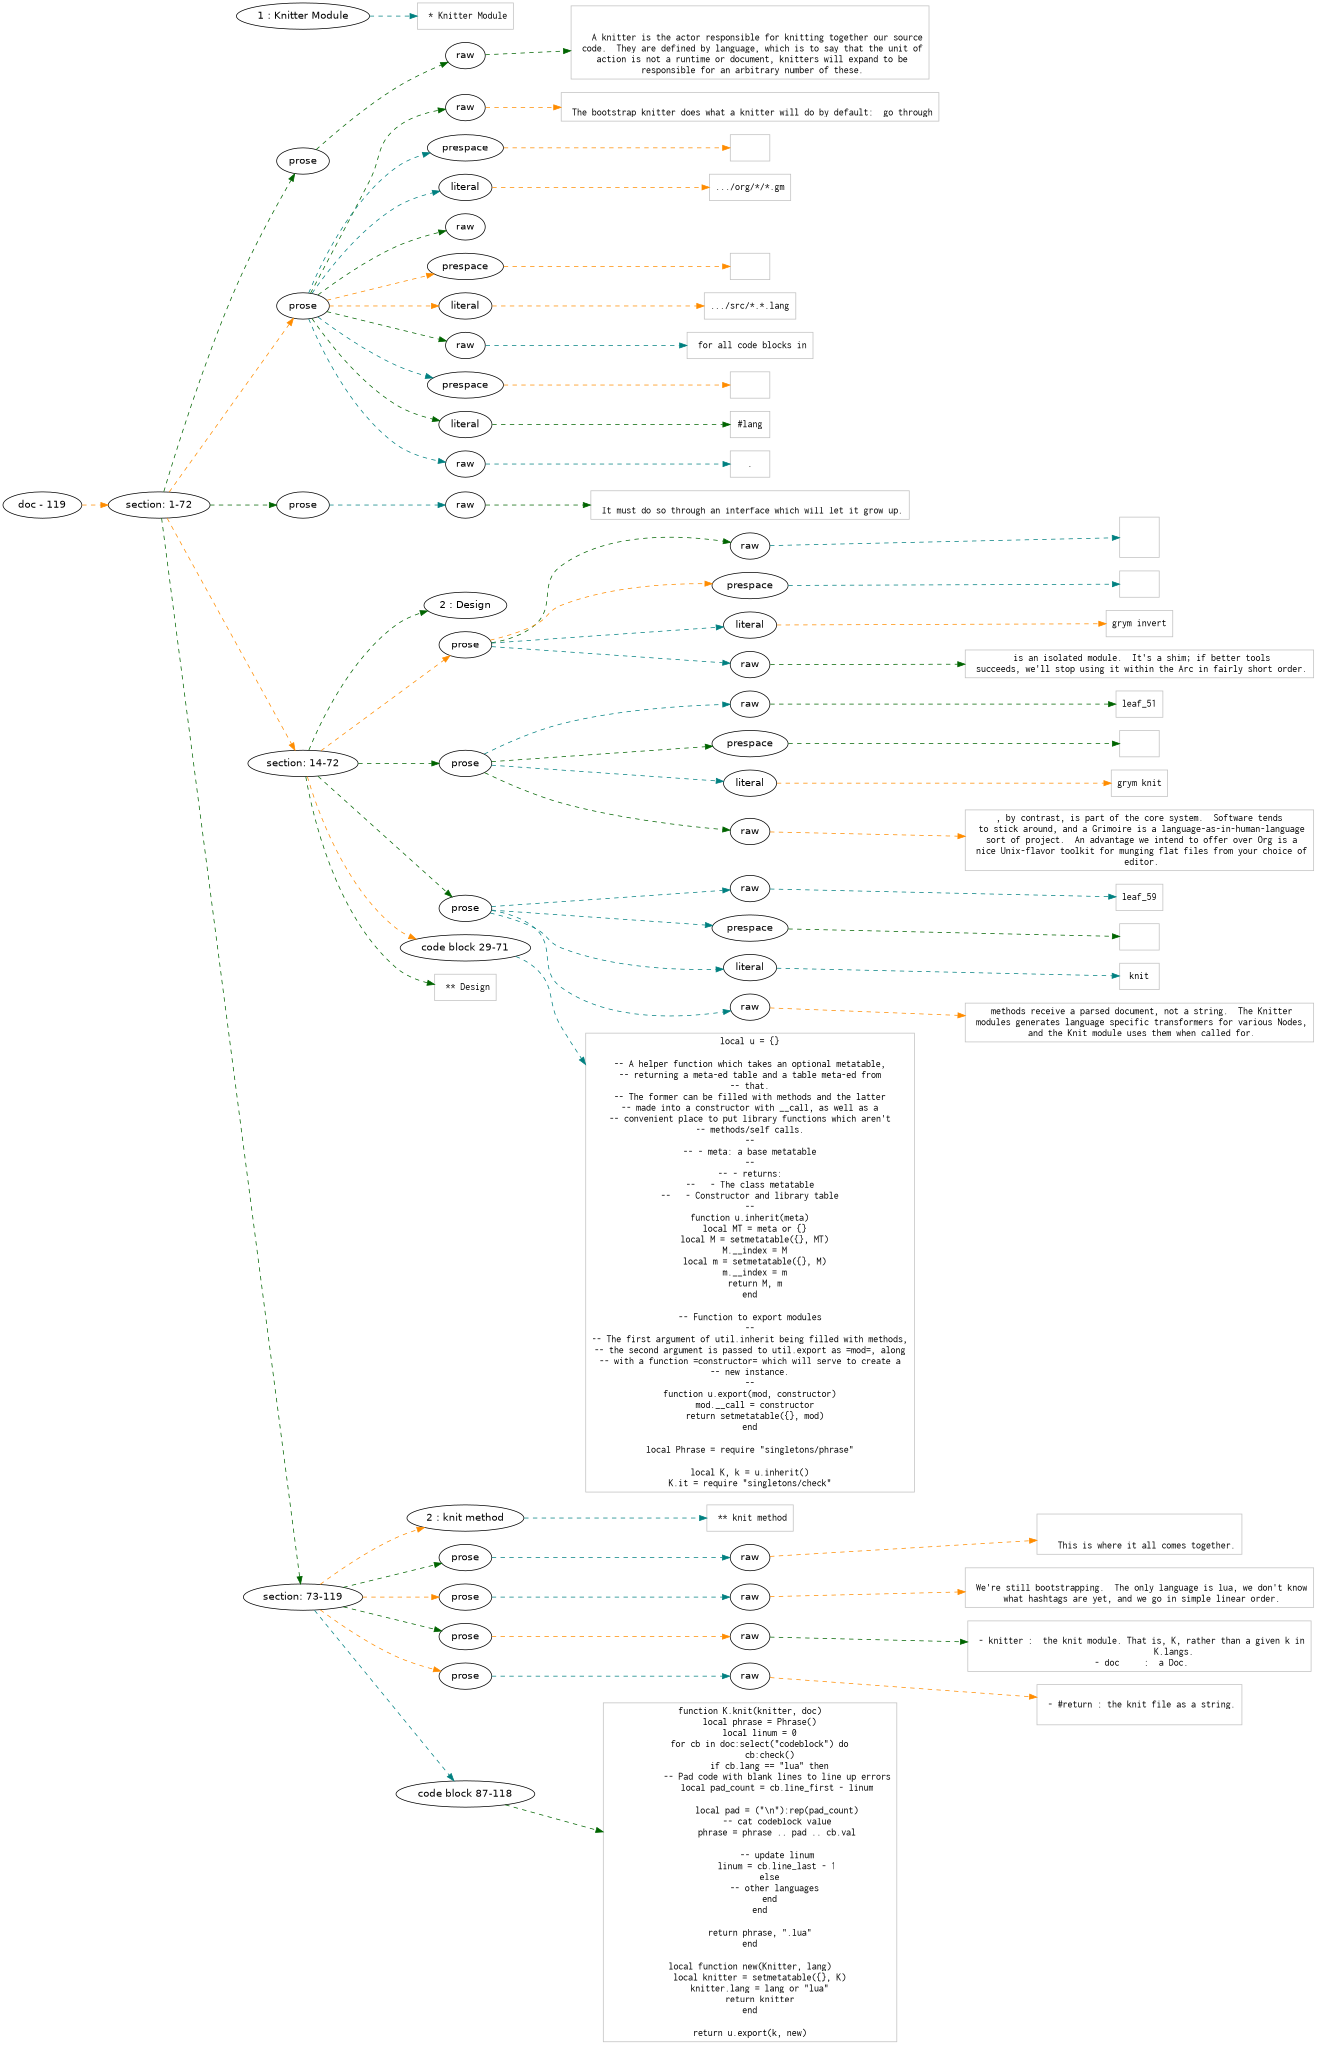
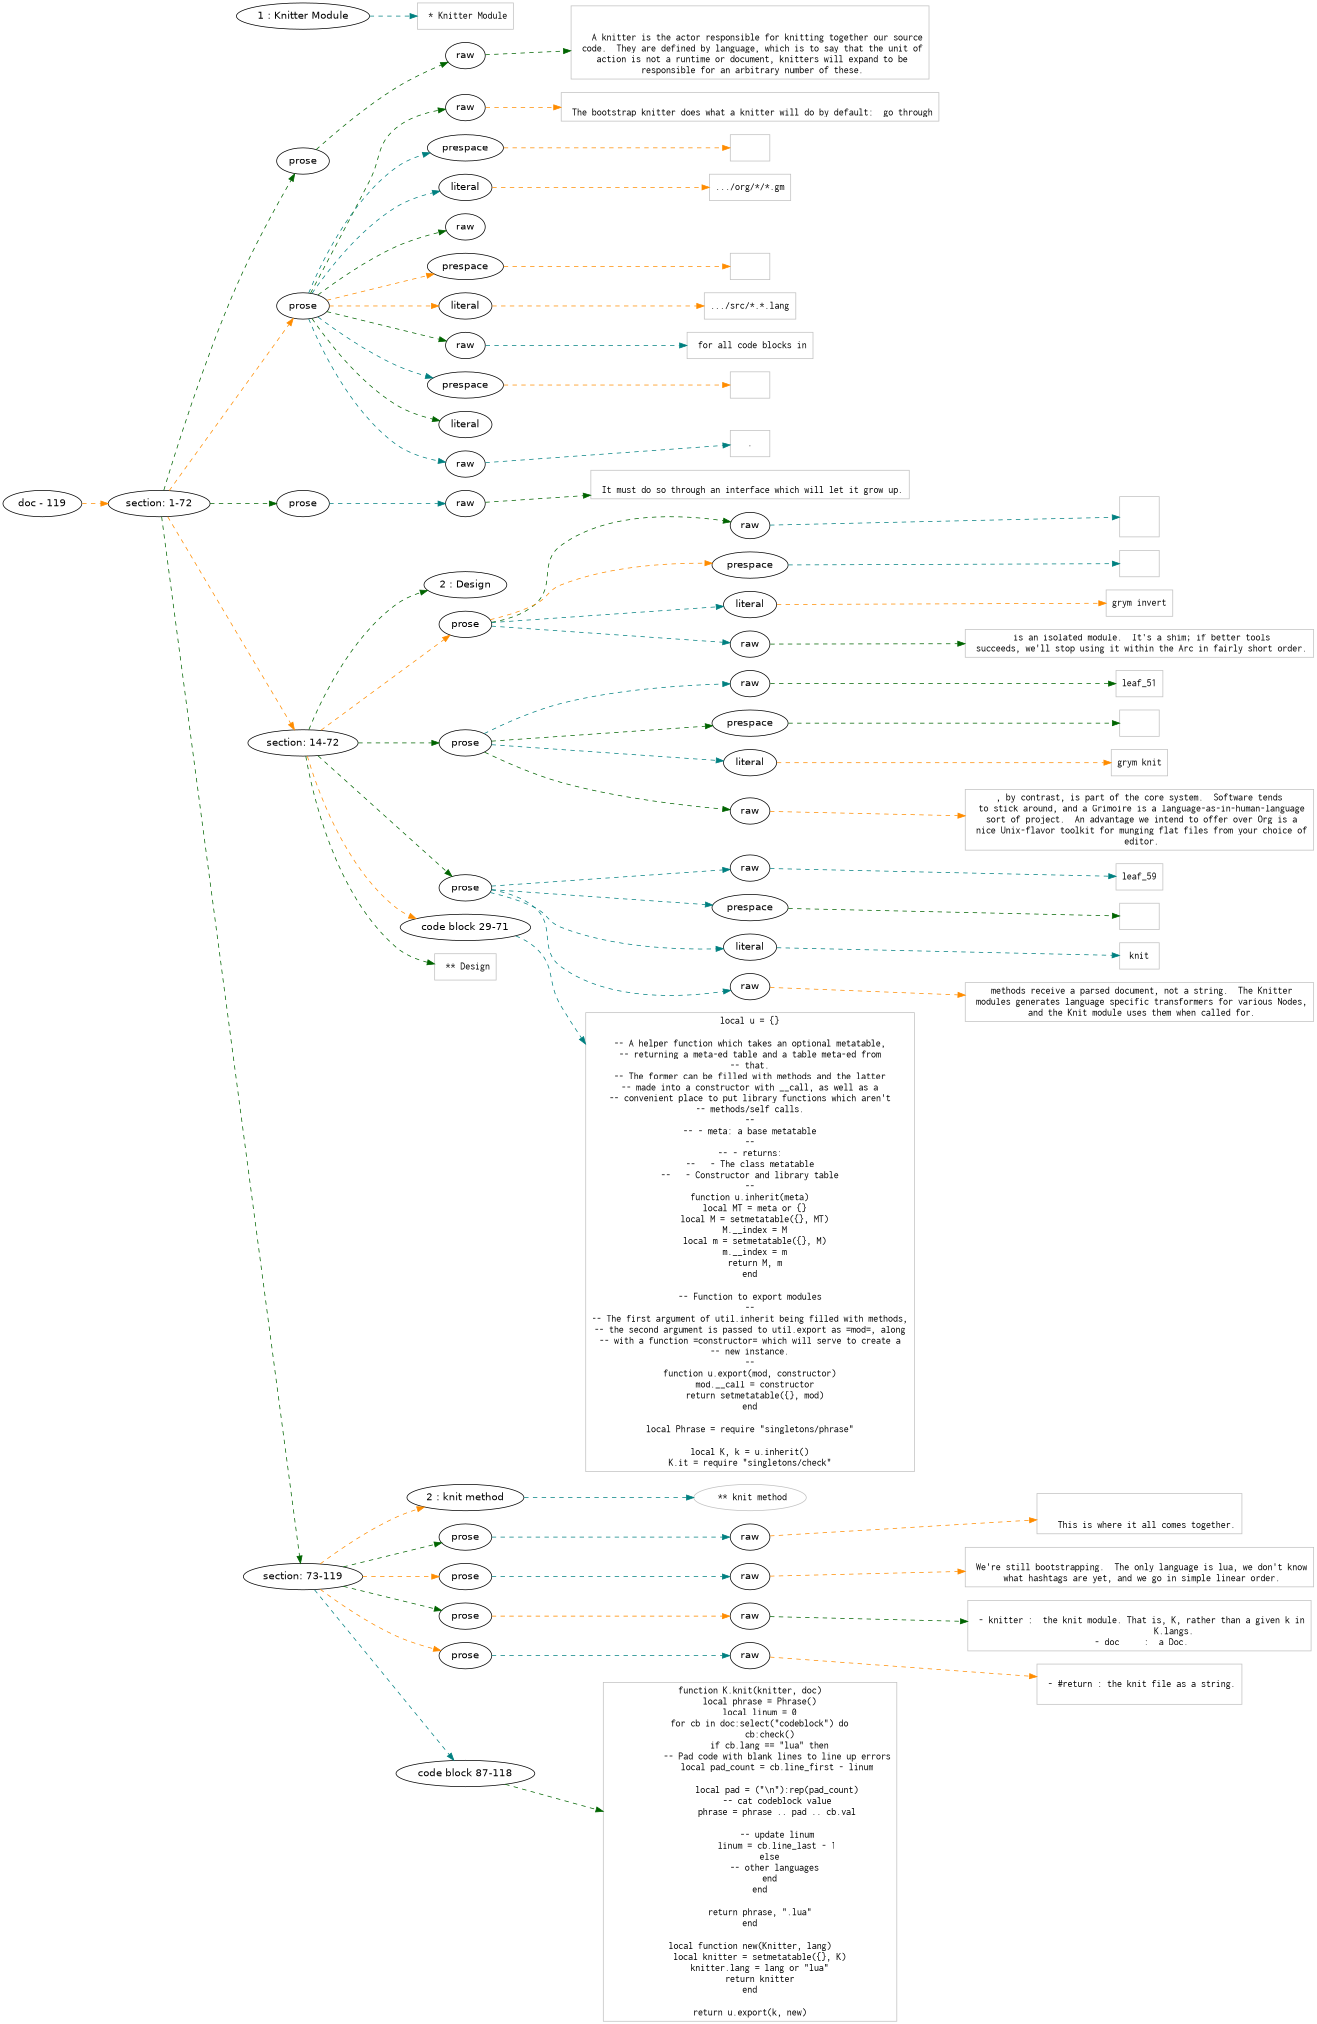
  digraph {
    rankdir=LR
    node [fontname=Helvetica]
    edge [color=darkgreen style=dashed]
    n1 [label="section: 1-72"]
    n2 [label="1 : Knitter Module"]
    n3 [label=prose]
    n4 [label=prose]
    n5 [label=prose]
    n6 [label="section: 14-72"]
    n7 [label="section: 73-119"]
    n8 [label=raw]
    n9 [label=raw]
    n10 [label=prespace]
    n11 [label=literal]
    n12 [label=raw]
    n13 [label=prespace]
    n14 [label=literal]
    n15 [label=raw]
    n16 [label=prespace]
    n17 [label=literal]
    n18 [label=raw]
    n19 [label=raw]
    n20 [label="2 : Design"]
    n21 [label=prose]
    n22 [label=prose]
    n23 [label=prose]
    n24 [label="code block 29-71"]
    n25 [label=raw]
    n26 [label=prespace]
    n27 [label=literal]
    n28 [label=raw]
    n29 [label=raw]
    n30 [label=prespace]
    n31 [label=literal]
    n32 [label=raw]
    n33 [label=raw]
    n34 [label=prespace]
    n35 [label=literal]
    n36 [label=raw]
    n37 [label="2 : knit method"]
    n38 [label=prose]
    n39 [label=prose]
    n40 [label=prose]
    n41 [label=prose]
    n42 [label="code block 87-118"]
    n43 [label=raw]
    n44 [label=raw]
    n45 [label=raw]
    n46 [label=raw]
    n47 [color=Gray fontname=Inconsolata label=" * Knitter Module" shape=rectangle]
    n48 [color=Gray fontname=Inconsolata label=" ** Design" shape=rectangle]
    n49 [color=Gray fontname=Inconsolata label="\n\n   A knitter is the actor responsible for knitting together our source\n code.  They are defined by language, which is to say that the unit of\n action is not a runtime or document, knitters will expand to be\n responsible for an arbitrary number of these.\n" shape=rectangle]
    n50 [color=Gray fontname=Inconsolata label="\n The bootstrap knitter does what a knitter will do by default:  go through" shape=rectangle]
    n51 [color=Gray fontname=Inconsolata label=" " shape=rectangle]
    n52 [color=Gray fontname=Inconsolata label=".../org/*/*.gm" shape=rectangle]
    n53 [color=Gray fontname=Inconsolata label=" " shape=rectangle]
    n54 [color=Gray fontname=Inconsolata label=".../src/*.*.lang" shape=rectangle]
    n55 [color=Gray fontname=Inconsolata label=" for all code blocks in" shape=rectangle]
    n56 [color=Gray fontname=Inconsolata label=" " shape=rectangle]
-   n57 [color=Gray fontname=Inconsolata label="#lang" shape=rectangle]
    n58 [color=Gray fontname=Inconsolata label=".\n" shape=rectangle]
    n59 [color=Gray fontname=Inconsolata label="\n It must do so through an interface which will let it grow up.\n" shape=rectangle]
    n60 [color=Gray fontname=Inconsolata label="local u = {}\n\n-- A helper function which takes an optional metatable,\n-- returning a meta-ed table and a table meta-ed from\n-- that.\n-- The former can be filled with methods and the latter\n-- made into a constructor with __call, as well as a\n-- convenient place to put library functions which aren't\n-- methods/self calls.\n--\n-- - meta: a base metatable\n--\n-- - returns:\n--   - The class metatable\n--   - Constructor and library table\n--\nfunction u.inherit(meta)\n  local MT = meta or {}\n  local M = setmetatable({}, MT)\n  M.__index = M\n  local m = setmetatable({}, M)\n  m.__index = m\n  return M, m\nend\n\n-- Function to export modules\n--\n-- The first argument of util.inherit being filled with methods,\n-- the second argument is passed to util.export as =mod=, along\n-- with a function =constructor= which will serve to create a\n-- new instance.\n--\nfunction u.export(mod, constructor)\n  mod.__call = constructor\n  return setmetatable({}, mod)\nend\n\nlocal Phrase = require \"singletons/phrase\"\n\nlocal K, k = u.inherit()\nK.it = require \"singletons/check\"" shape=rectangle]
    n61 [color=Gray fontname=Inconsolata label="\n\n  " shape=rectangle]
    n62 [color=Gray fontname=Inconsolata label=" " shape=rectangle]
    n63 [color=Gray fontname=Inconsolata label="grym invert" shape=rectangle]
    n64 [color=Gray fontname=Inconsolata label=" is an isolated module.  It's a shim; if better tools\n succeeds, we'll stop using it within the Arc in fairly short order.\n" shape=rectangle]
    leaf_51 [color=Gray fontname=Inconsolata shape=rectangle]
    n66 [color=Gray fontname=Inconsolata label=" " shape=rectangle]
    n67 [color=Gray fontname=Inconsolata label="grym knit" shape=rectangle]
    n68 [color=Gray fontname=Inconsolata label=", by contrast, is part of the core system.  Software tends\n to stick around, and a Grimoire is a language-as-in-human-language\n sort of project.  An advantage we intend to offer over Org is a\n nice Unix-flavor toolkit for munging flat files from your choice of\n editor.\n" shape=rectangle]
    leaf_59 [color=Gray fontname=Inconsolata shape=rectangle]
    n70 [color=Gray fontname=Inconsolata label=" " shape=rectangle]
    n71 [color=Gray fontname=Inconsolata label=knit shape=rectangle]
    n72 [color=Gray fontname=Inconsolata label=" methods receive a parsed document, not a string.  The Knitter\n modules generates language specific transformers for various Nodes,\n and the Knit module uses them when called for.\n" shape=rectangle]
-   n73 [color=Gray fontname=Inconsolata label=" ** knit method" shape=rectangle]
+   n73 [color=Gray fontname=Inconsolata label=" ** knit method" shape=ellipse]
    n74 [color=Gray fontname=Inconsolata label="function K.knit(knitter, doc)\n    local phrase = Phrase()\n    local linum = 0\n    for cb in doc:select(\"codeblock\") do\n        cb:check()\n        if cb.lang == \"lua\" then\n           -- Pad code with blank lines to line up errors\n           local pad_count = cb.line_first - linum\n\n           local pad = (\"\\n\"):rep(pad_count)\n           -- cat codeblock value\n           phrase = phrase .. pad .. cb.val\n\n           -- update linum\n           linum = cb.line_last - 1\n        else\n          -- other languages\n        end\n    end\n\n    return phrase, \".lua\"\nend\n\nlocal function new(Knitter, lang)\n    local knitter = setmetatable({}, K)\n    knitter.lang = lang or \"lua\"\n    return knitter\nend\n\nreturn u.export(k, new)" shape=rectangle]
    n75 [color=Gray fontname=Inconsolata label="\n\n   This is where it all comes together.\n" shape=rectangle]
    n76 [color=Gray fontname=Inconsolata label="\n We're still bootstrapping.  The only language is lua, we don't know\n what hashtags are yet, and we go in simple linear order.\n" shape=rectangle]
    n77 [color=Gray fontname=Inconsolata label="\n - knitter :  the knit module. That is, K, rather than a given k in\n              K.langs.\n - doc     :  a Doc.\n" shape=rectangle]
    n78 [color=Gray fontname=Inconsolata label="\n - #return : the knit file as a string.\n\n" shape=rectangle]
    n79 [label="doc - 119"]
    subgraph sub_1 {
      rank=same
      n1
    }
    subgraph sub_2 {
      rank=same
      n2
      n3
      n4
      n5
      n6
      n7
    }
    subgraph sub_3 {
      rank=same
      n8
    }
    subgraph sub_4 {
      rank=same
      n9
      n10
      n11
      n12
      n13
      n14
      n15
      n16
      n17
      n18
    }
    subgraph sub_5 {
      rank=same
      n19
    }
    subgraph sub_6 {
      rank=same
      n20
      n21
      n22
      n23
      n24
    }
    subgraph sub_7 {
      rank=same
      n25
      n26
      n27
      n28
    }
    subgraph sub_8 {
      rank=same
      n29
      n30
      n31
      n32
    }
    subgraph sub_9 {
      rank=same
      n33
      n34
      n35
      n36
    }
    subgraph sub_10 {
      rank=same
      n37
      n38
      n39
      n40
      n41
      n42
    }
    subgraph sub_11 {
      rank=same
      n43
    }
    subgraph sub_12 {
      rank=same
      n44
    }
    subgraph sub_13 {
      rank=same
      n45
    }
    subgraph sub_14 {
      rank=same
      n46
    }
    n1 -> n3
    n1 -> n4 [color=darkorange]
    n1 -> n5
    n1 -> n6 [color=darkorange]
    n1 -> n7
    n2 -> n47 [color=teal]
    n3 -> n8
    n4 -> n9
    n4 -> n10 [color=teal]
    n4 -> n11 [color=teal]
    n4 -> n12
    n4 -> n13 [color=darkorange]
    n4 -> n14 [color=darkorange]
    n4 -> n15
    n4 -> n16 [color=teal]
    n4 -> n17
    n4 -> n18 [color=teal]
    n5 -> n19 [color=teal]
    n6 -> n20
    n6 -> n21 [color=darkorange]
    n6 -> n22
    n6 -> n23
    n6 -> n24 [color=darkorange]
    n6 -> n48
    n7 -> n37 [color=darkorange]
    n7 -> n38
    n7 -> n39 [color=darkorange]
    n7 -> n40
    n7 -> n41 [color=darkorange]
    n7 -> n42 [color=teal]
    n8 -> n49
    n9 -> n50 [color=darkorange]
    n10 -> n51 [color=darkorange]
    n11 -> n52 [color=darkorange]
    n13 -> n53 [color=darkorange]
    n14 -> n54 [color=darkorange]
    n15 -> n55 [color=teal]
    n16 -> n56 [color=darkorange]
-   n17 -> n57
    n18 -> n58 [color=teal]
    n19 -> n59
    n21 -> n25
    n21 -> n26 [color=darkorange]
    n21 -> n27 [color=teal]
    n21 -> n28 [color=teal]
    n22 -> n29 [color=teal]
    n22 -> n30
    n22 -> n31 [color=teal]
    n22 -> n32
    n23 -> n33 [color=teal]
    n23 -> n34 [color=teal]
    n23 -> n35 [color=teal]
    n23 -> n36 [color=teal]
    n24 -> n60 [color=teal]
    n25 -> n61 [color=teal]
    n26 -> n62 [color=teal]
    n27 -> n63 [color=darkorange]
    n28 -> n64
    n29 -> leaf_51
    n30 -> n66
    n31 -> n67 [color=darkorange]
    n32 -> n68 [color=darkorange]
    n33 -> leaf_59 [color=teal]
    n34 -> n70
    n35 -> n71 [color=teal]
    n36 -> n72 [color=darkorange]
    n37 -> n73 [color=teal]
    n38 -> n43 [color=teal]
    n39 -> n44 [color=teal]
    n40 -> n45 [color=darkorange]
    n41 -> n46 [color=teal]
    n42 -> n74
    n43 -> n75 [color=darkorange]
    n44 -> n76 [color=darkorange]
    n45 -> n77
    n46 -> n78 [color=darkorange]
    n79 -> n1 [color=darkorange]
  }
